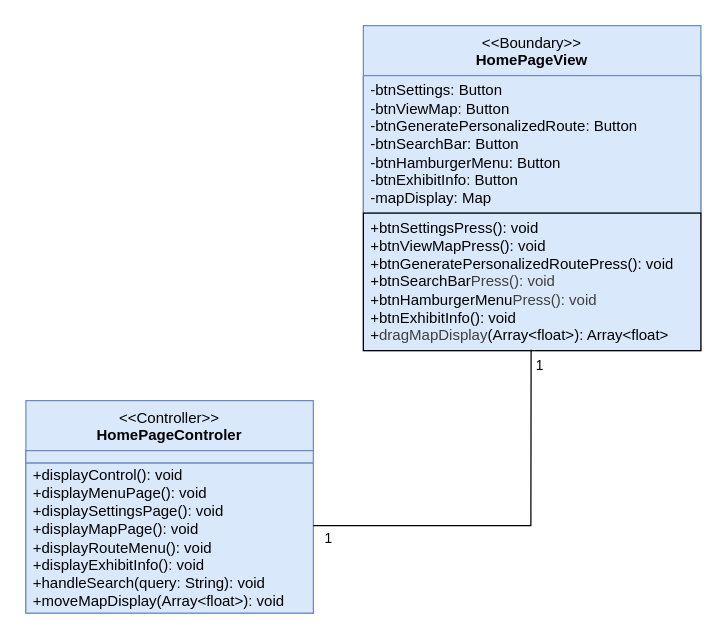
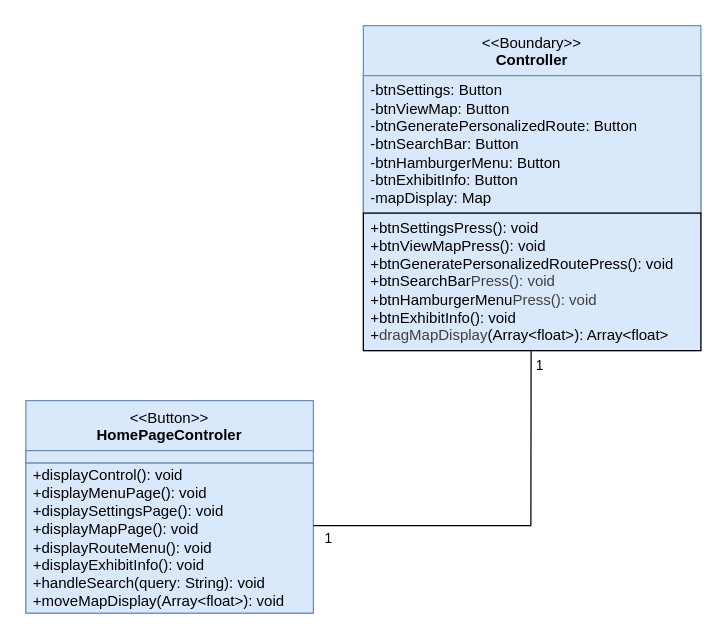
  <mxCell id="0" />
  <mxCell id="1" parent="0" />
- <mxCell id="2" value="&amp;lt;&amp;lt;Boundary&amp;gt;&amp;gt;&lt;br&gt;&lt;b&gt;HomePageView&lt;/b&gt;" style="swimlane;fontStyle=0;align=center;verticalAlign=top;childLayout=stackLayout;horizontal=1;startSize=40;horizontalStack=0;resizeParent=1;resizeParentMax=0;resizeLast=0;collapsible=0;marginBottom=0;html=1;whiteSpace=wrap;fillColor=#dae8fc;strokeColor=#6c8ebf;swimlaneFillColor=none;gradientColor=none;fillStyle=auto;" parent="1" vertex="1"><mxGeometry x="290" y="20" width="270" height="260" as="geometry" /></mxCell>
+ <mxCell id="2" value="&amp;lt;&amp;lt;Boundary&amp;gt;&amp;gt;&lt;br&gt;&lt;b&gt;Controller&lt;/b&gt;" style="swimlane;fontStyle=0;align=center;verticalAlign=top;childLayout=stackLayout;horizontal=1;startSize=40;horizontalStack=0;resizeParent=1;resizeParentMax=0;resizeLast=0;collapsible=0;marginBottom=0;html=1;whiteSpace=wrap;fillColor=#dae8fc;strokeColor=#6c8ebf;swimlaneFillColor=none;gradientColor=none;fillStyle=auto;" parent="1" vertex="1"><mxGeometry x="290" y="20" width="270" height="260" as="geometry" /></mxCell>
  <mxCell id="3" value="-btnSettings: Button&lt;div&gt;-btnViewMap: Button&lt;/div&gt;&lt;div&gt;-btnGeneratePersonalizedRoute: Button&lt;/div&gt;&lt;div&gt;-btnSearchBar: Button&lt;/div&gt;&lt;div&gt;-btnHamburgerMenu: Button&lt;/div&gt;&lt;div&gt;-btnExhibitInfo: Button&lt;/div&gt;&lt;div&gt;-mapDisplay: Map&lt;/div&gt;" style="text;html=1;strokeColor=#6c8ebf;fillColor=#dae8fc;align=left;verticalAlign=middle;spacingLeft=4;spacingRight=4;overflow=hidden;rotatable=0;points=[[0,0.5],[1,0.5]];portConstraint=eastwest;whiteSpace=wrap;swimlaneFillColor=none;gradientColor=none;fillStyle=auto;" parent="2" vertex="1"><mxGeometry y="40" width="270" height="110" as="geometry" /></mxCell>
  <mxCell id="4" value="&lt;span&gt;&lt;font style=&quot;color: rgb(0, 0, 0);&quot;&gt;+btnSettingsPress(): void&lt;/font&gt;&lt;/span&gt;&lt;div&gt;&lt;font style=&quot;color: rgb(0, 0, 0);&quot;&gt;+btnViewMapPress(): void&lt;/font&gt;&lt;/div&gt;&lt;div&gt;&lt;font style=&quot;color: rgb(0, 0, 0);&quot;&gt;+btnGeneratePersonalizedRoutePress(): void&lt;/font&gt;&lt;/div&gt;&lt;div&gt;&lt;font style=&quot;color: rgb(0, 0, 0);&quot;&gt;+btnSearchBar&lt;span style=&quot;background-color: transparent; color: rgb(63, 63, 63);&quot;&gt;Press(): void&lt;/span&gt;&lt;/font&gt;&lt;/div&gt;&lt;div&gt;&lt;font style=&quot;color: rgb(0, 0, 0);&quot;&gt;+btnHamburgerMenu&lt;span style=&quot;background-color: transparent; color: rgb(63, 63, 63);&quot;&gt;Press(): void&lt;/span&gt;&lt;/font&gt;&lt;/div&gt;&lt;div&gt;&lt;span style=&quot;background-color: transparent; color: rgb(63, 63, 63);&quot;&gt;&lt;font style=&quot;color: rgb(0, 0, 0);&quot;&gt;+btnExhibitInfo(): void&lt;/font&gt;&lt;/span&gt;&lt;/div&gt;&lt;div&gt;&lt;font style=&quot;color: rgb(0, 0, 0);&quot;&gt;&lt;span style=&quot;background-color: transparent; box-shadow: none !important;&quot;&gt;+&lt;/span&gt;&lt;span style=&quot;background-color: transparent; box-shadow: none !important; color: rgb(63, 63, 63);&quot;&gt;&lt;font&gt;dragMapDisplay&lt;/font&gt;&lt;/span&gt;&lt;span style=&quot;background-color: transparent; box-shadow: none !important;&quot;&gt;(&lt;/span&gt;&lt;span style=&quot;background-color: transparent; box-shadow: none !important;&quot;&gt;Array&amp;lt;float&amp;gt;&lt;/span&gt;&lt;span style=&quot;background-color: transparent; box-shadow: none !important;&quot;&gt;): Array&amp;lt;float&amp;gt;&lt;/span&gt;&lt;/font&gt;&lt;/div&gt;" style="text;html=1;strokeColor=#000000;fillColor=#dae8fc;align=left;verticalAlign=middle;spacingLeft=4;spacingRight=4;overflow=hidden;rotatable=0;points=[[0,0.5],[1,0.5]];portConstraint=eastwest;whiteSpace=wrap;swimlaneFillColor=none;gradientColor=none;fillStyle=auto;" parent="2" vertex="1"><mxGeometry y="150" width="270" height="110" as="geometry" /></mxCell>
- <mxCell id="5" value="&lt;font style=&quot;color: rgb(0, 0, 0);&quot;&gt;&amp;lt;&amp;lt;Controller&amp;gt;&amp;gt;&lt;br&gt;&lt;b&gt;HomePageControler&lt;/b&gt;&lt;/font&gt;" style="swimlane;fontStyle=0;align=center;verticalAlign=top;childLayout=stackLayout;horizontal=1;startSize=40;horizontalStack=0;resizeParent=1;resizeParentMax=0;resizeLast=0;collapsible=0;marginBottom=0;html=1;whiteSpace=wrap;fillColor=#dae8fc;strokeColor=#6c8ebf;swimlaneFillColor=none;gradientColor=none;fillStyle=auto;" parent="1" vertex="1"><mxGeometry x="20" y="320" width="230" height="170" as="geometry" /></mxCell>
+ <mxCell id="5" value="&lt;font style=&quot;color: rgb(0, 0, 0);&quot;&gt;&amp;lt;&amp;lt;Button&amp;gt;&amp;gt;&lt;br&gt;&lt;b&gt;HomePageControler&lt;/b&gt;&lt;/font&gt;" style="swimlane;fontStyle=0;align=center;verticalAlign=top;childLayout=stackLayout;horizontal=1;startSize=40;horizontalStack=0;resizeParent=1;resizeParentMax=0;resizeLast=0;collapsible=0;marginBottom=0;html=1;whiteSpace=wrap;fillColor=#dae8fc;strokeColor=#6c8ebf;swimlaneFillColor=none;gradientColor=none;fillStyle=auto;" parent="1" vertex="1"><mxGeometry x="20" y="320" width="230" height="170" as="geometry" /></mxCell>
  <mxCell id="6" value="" style="text;html=1;strokeColor=#6c8ebf;fillColor=#dae8fc;align=left;verticalAlign=middle;spacingLeft=4;spacingRight=4;overflow=hidden;rotatable=0;points=[[0,0.5],[1,0.5]];portConstraint=eastwest;whiteSpace=wrap;swimlaneFillColor=none;gradientColor=none;fillStyle=auto;" parent="5" vertex="1"><mxGeometry y="40" width="230" height="10" as="geometry" /></mxCell>
  <mxCell id="7" value="&lt;div&gt;&lt;font style=&quot;color: rgb(0, 0, 0);&quot;&gt;+displayControl(): void&lt;/font&gt;&lt;/div&gt;&lt;font style=&quot;color: rgb(0, 0, 0);&quot;&gt;+displayMenuPage(): void&lt;/font&gt;&lt;div&gt;&lt;font style=&quot;color: rgb(0, 0, 0);&quot;&gt;+displaySettingsPage(): void&lt;/font&gt;&lt;/div&gt;&lt;div&gt;&lt;font style=&quot;color: rgb(0, 0, 0);&quot;&gt;+displayMapPage(): void&lt;/font&gt;&lt;/div&gt;&lt;div&gt;&lt;font style=&quot;color: rgb(0, 0, 0);&quot;&gt;+displayRouteMenu(): void&lt;/font&gt;&lt;/div&gt;&lt;div&gt;&lt;font style=&quot;color: rgb(0, 0, 0);&quot;&gt;+displayExhibitInfo(): void&lt;/font&gt;&lt;/div&gt;&lt;div&gt;&lt;font style=&quot;color: rgb(0, 0, 0);&quot;&gt;+handleSearch(query: String): void&lt;/font&gt;&lt;/div&gt;&lt;div&gt;&lt;font style=&quot;color: rgb(0, 0, 0);&quot;&gt;+moveMapDisplay(Array&amp;lt;float&amp;gt;): void&lt;/font&gt;&lt;/div&gt;" style="text;html=1;strokeColor=#6c8ebf;fillColor=#dae8fc;align=left;verticalAlign=middle;spacingLeft=4;spacingRight=4;overflow=hidden;rotatable=0;points=[[0,0.5],[1,0.5]];portConstraint=eastwest;whiteSpace=wrap;swimlaneFillColor=none;gradientColor=none;fillStyle=auto;" parent="5" vertex="1"><mxGeometry y="50" width="230" height="120" as="geometry" /></mxCell>
  <mxCell id="8" value="" style="endArrow=none;startArrow=none;endFill=0;startFill=0;endSize=8;html=1;verticalAlign=bottom;labelBackgroundColor=none;strokeWidth=1;entryX=0.497;entryY=0.993;entryDx=0;entryDy=0;entryPerimeter=0;strokeColor=default;rounded=0;curved=0;" edge="1" parent="1" target="4"><mxGeometry width="160" relative="1" as="geometry"><mxPoint x="250" y="420" as="sourcePoint" /><mxPoint x="410" y="420" as="targetPoint" /><Array as="points"><mxPoint x="424" y="420" /></Array></mxGeometry></mxCell>
  <mxCell id="9" value="1" style="edgeLabel;html=1;align=center;verticalAlign=middle;resizable=0;points=[];" vertex="1" connectable="0" parent="8"><mxGeometry x="0.926" y="-1" relative="1" as="geometry"><mxPoint x="5" as="offset" /></mxGeometry></mxCell>
  <mxCell id="10" value="1" style="edgeLabel;html=1;align=center;verticalAlign=middle;resizable=0;points=[];" vertex="1" connectable="0" parent="1"><mxGeometry x="440.174" y="301.243" as="geometry"><mxPoint x="-179" y="128" as="offset" /></mxGeometry></mxCell>
